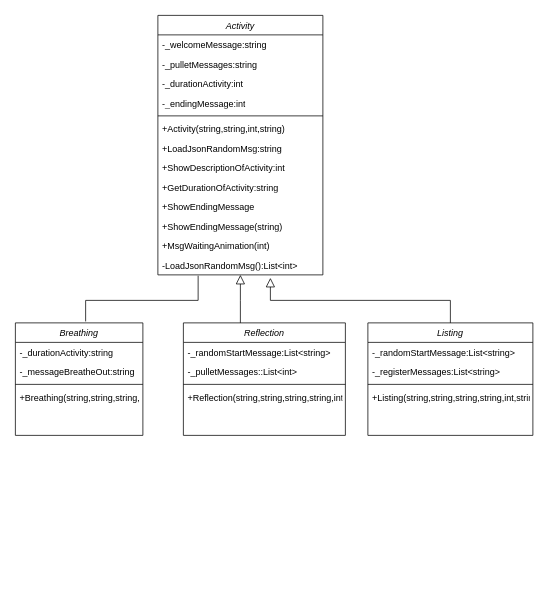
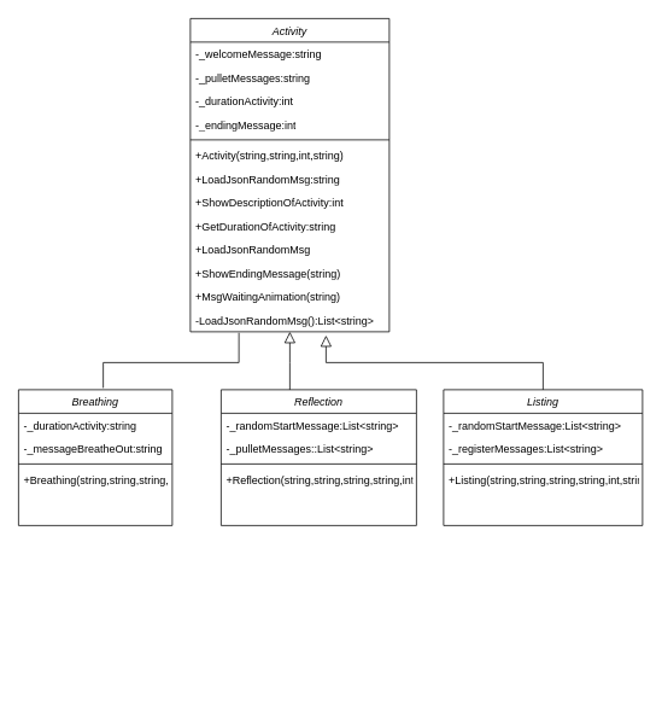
  <mxCell id="0" />
  <mxCell id="1" parent="0" />
  <mxCell id="2" value="" style="endArrow=none;endSize=10;endFill=0;shadow=0;strokeWidth=1;rounded=0;edgeStyle=elbowEdgeStyle;elbow=vertical;entryX=0.244;entryY=1.044;entryDx=0;entryDy=0;entryPerimeter=0;exitX=0.551;exitY=-0.013;exitDx=0;exitDy=0;exitPerimeter=0;" parent="1" source="3" target="31" edge="1"><mxGeometry width="160" relative="1" as="geometry"><mxPoint x="190" y="493" as="sourcePoint" /><mxPoint x="370" y="818" as="targetPoint" /><Array as="points"><mxPoint x="260" y="400" /><mxPoint x="230" y="400" /><mxPoint x="220" y="400" /><mxPoint x="180" y="400" /><mxPoint x="350" y="760" /></Array></mxGeometry></mxCell>
  <mxCell id="3" value="Breathing" style="swimlane;fontStyle=2;align=center;verticalAlign=top;childLayout=stackLayout;horizontal=1;startSize=26;horizontalStack=0;resizeParent=1;resizeLast=0;collapsible=1;marginBottom=0;rounded=0;shadow=0;strokeWidth=1;" vertex="1" parent="1"><mxGeometry x="20" y="430" width="170" height="150" as="geometry"><mxRectangle x="230" y="140" width="160" height="26" as="alternateBounds" /></mxGeometry></mxCell>
  <mxCell id="4" value="-_durationActivity:string" style="text;align=left;verticalAlign=top;spacingLeft=4;spacingRight=4;overflow=hidden;rotatable=0;points=[[0,0.5],[1,0.5]];portConstraint=eastwest;rounded=0;shadow=0;html=0;" vertex="1" parent="3"><mxGeometry y="26" width="170" height="26" as="geometry" /></mxCell>
  <mxCell id="5" value="-_messageBreatheOut:string" style="text;strokeColor=none;fillColor=none;align=left;verticalAlign=top;spacingLeft=4;spacingRight=4;overflow=hidden;rotatable=0;points=[[0,0.5],[1,0.5]];portConstraint=eastwest;whiteSpace=wrap;html=1;" vertex="1" parent="3"><mxGeometry y="52" width="170" height="26" as="geometry" /></mxCell>
  <mxCell id="6" value="" style="line;html=1;strokeWidth=1;align=left;verticalAlign=middle;spacingTop=-1;spacingLeft=3;spacingRight=3;rotatable=0;labelPosition=right;points=[];portConstraint=eastwest;" vertex="1" parent="3"><mxGeometry y="78" width="170" height="8" as="geometry" /></mxCell>
  <mxCell id="7" value="+Breathing(string,string,string,string,int,string)" style="text;align=left;verticalAlign=top;spacingLeft=4;spacingRight=4;overflow=hidden;rotatable=0;points=[[0,0.5],[1,0.5]];portConstraint=eastwest;" vertex="1" parent="3"><mxGeometry y="86" width="170" height="26" as="geometry" /></mxCell>
  <mxCell id="8" value="Reflection" style="swimlane;fontStyle=2;align=center;verticalAlign=top;childLayout=stackLayout;horizontal=1;startSize=26;horizontalStack=0;resizeParent=1;resizeLast=0;collapsible=1;marginBottom=0;rounded=0;shadow=0;strokeWidth=1;" vertex="1" parent="1"><mxGeometry x="244" y="430" width="216" height="150" as="geometry"><mxRectangle x="230" y="140" width="160" height="26" as="alternateBounds" /></mxGeometry></mxCell>
  <mxCell id="9" value="-_randomStartMessage:List&lt;string&gt;" style="text;align=left;verticalAlign=top;spacingLeft=4;spacingRight=4;overflow=hidden;rotatable=0;points=[[0,0.5],[1,0.5]];portConstraint=eastwest;rounded=0;shadow=0;html=0;" vertex="1" parent="8"><mxGeometry y="26" width="216" height="26" as="geometry" /></mxCell>
- <mxCell id="10" value="-_pulletMessages::List&amp;lt;int&amp;gt;" style="text;strokeColor=none;fillColor=none;align=left;verticalAlign=top;spacingLeft=4;spacingRight=4;overflow=hidden;rotatable=0;points=[[0,0.5],[1,0.5]];portConstraint=eastwest;whiteSpace=wrap;html=1;" vertex="1" parent="8"><mxGeometry y="52" width="216" height="26" as="geometry" /></mxCell>
+ <mxCell id="10" value="-_pulletMessages::List&amp;lt;string&amp;gt;" style="text;strokeColor=none;fillColor=none;align=left;verticalAlign=top;spacingLeft=4;spacingRight=4;overflow=hidden;rotatable=0;points=[[0,0.5],[1,0.5]];portConstraint=eastwest;whiteSpace=wrap;html=1;" vertex="1" parent="8"><mxGeometry y="52" width="216" height="26" as="geometry" /></mxCell>
  <mxCell id="11" value="" style="line;html=1;strokeWidth=1;align=left;verticalAlign=middle;spacingTop=-1;spacingLeft=3;spacingRight=3;rotatable=0;labelPosition=right;points=[];portConstraint=eastwest;" vertex="1" parent="8"><mxGeometry y="78" width="216" height="8" as="geometry" /></mxCell>
  <mxCell id="12" value="+Reflection(string,string,string,string,int,string)" style="text;align=left;verticalAlign=top;spacingLeft=4;spacingRight=4;overflow=hidden;rotatable=0;points=[[0,0.5],[1,0.5]];portConstraint=eastwest;" vertex="1" parent="8"><mxGeometry y="86" width="216" height="26" as="geometry" /></mxCell>
  <mxCell id="13" value="Listing" style="swimlane;fontStyle=2;align=center;verticalAlign=top;childLayout=stackLayout;horizontal=1;startSize=26;horizontalStack=0;resizeParent=1;resizeLast=0;collapsible=1;marginBottom=0;rounded=0;shadow=0;strokeWidth=1;" vertex="1" parent="1"><mxGeometry x="490" y="430" width="220" height="150" as="geometry"><mxRectangle x="230" y="140" width="160" height="26" as="alternateBounds" /></mxGeometry></mxCell>
  <mxCell id="14" value="-_randomStartMessage:List&lt;string&gt;" style="text;align=left;verticalAlign=top;spacingLeft=4;spacingRight=4;overflow=hidden;rotatable=0;points=[[0,0.5],[1,0.5]];portConstraint=eastwest;rounded=0;shadow=0;html=0;" vertex="1" parent="13"><mxGeometry y="26" width="220" height="26" as="geometry" /></mxCell>
  <mxCell id="15" value="-_registerMessages:List&amp;lt;string&amp;gt;" style="text;strokeColor=none;fillColor=none;align=left;verticalAlign=top;spacingLeft=4;spacingRight=4;overflow=hidden;rotatable=0;points=[[0,0.5],[1,0.5]];portConstraint=eastwest;whiteSpace=wrap;html=1;" vertex="1" parent="13"><mxGeometry y="52" width="220" height="26" as="geometry" /></mxCell>
  <mxCell id="16" value="" style="line;html=1;strokeWidth=1;align=left;verticalAlign=middle;spacingTop=-1;spacingLeft=3;spacingRight=3;rotatable=0;labelPosition=right;points=[];portConstraint=eastwest;" vertex="1" parent="13"><mxGeometry y="78" width="220" height="8" as="geometry" /></mxCell>
  <mxCell id="17" value="+Listing(string,string,string,string,int,string)" style="text;align=left;verticalAlign=top;spacingLeft=4;spacingRight=4;overflow=hidden;rotatable=0;points=[[0,0.5],[1,0.5]];portConstraint=eastwest;" vertex="1" parent="13"><mxGeometry y="86" width="220" height="26" as="geometry" /></mxCell>
  <mxCell id="18" value="Activity" style="swimlane;fontStyle=2;align=center;verticalAlign=top;childLayout=stackLayout;horizontal=1;startSize=26;horizontalStack=0;resizeParent=1;resizeLast=0;collapsible=1;marginBottom=0;rounded=0;shadow=0;strokeWidth=1;" vertex="1" parent="1"><mxGeometry x="210" y="20" width="220" height="346" as="geometry"><mxRectangle x="230" y="140" width="160" height="26" as="alternateBounds" /></mxGeometry></mxCell>
  <mxCell id="19" value="-_welcomeMessage:string" style="text;align=left;verticalAlign=top;spacingLeft=4;spacingRight=4;overflow=hidden;rotatable=0;points=[[0,0.5],[1,0.5]];portConstraint=eastwest;" vertex="1" parent="18"><mxGeometry y="26" width="220" height="26" as="geometry" /></mxCell>
  <mxCell id="20" value="-_pulletMessages:string" style="text;align=left;verticalAlign=top;spacingLeft=4;spacingRight=4;overflow=hidden;rotatable=0;points=[[0,0.5],[1,0.5]];portConstraint=eastwest;rounded=0;shadow=0;html=0;" vertex="1" parent="18"><mxGeometry y="52" width="220" height="26" as="geometry" /></mxCell>
  <mxCell id="21" value="-_durationActivity:int" style="text;strokeColor=none;fillColor=none;align=left;verticalAlign=top;spacingLeft=4;spacingRight=4;overflow=hidden;rotatable=0;points=[[0,0.5],[1,0.5]];portConstraint=eastwest;whiteSpace=wrap;html=1;" vertex="1" parent="18"><mxGeometry y="78" width="220" height="26" as="geometry" /></mxCell>
  <mxCell id="22" value="-_endingMessage:int" style="text;strokeColor=none;fillColor=none;align=left;verticalAlign=top;spacingLeft=4;spacingRight=4;overflow=hidden;rotatable=0;points=[[0,0.5],[1,0.5]];portConstraint=eastwest;whiteSpace=wrap;html=1;" vertex="1" parent="18"><mxGeometry y="104" width="220" height="26" as="geometry" /></mxCell>
  <mxCell id="23" value="" style="line;html=1;strokeWidth=1;align=left;verticalAlign=middle;spacingTop=-1;spacingLeft=3;spacingRight=3;rotatable=0;labelPosition=right;points=[];portConstraint=eastwest;" vertex="1" parent="18"><mxGeometry y="130" width="220" height="8" as="geometry" /></mxCell>
  <mxCell id="24" value="+Activity(string,string,int,string)" style="text;align=left;verticalAlign=top;spacingLeft=4;spacingRight=4;overflow=hidden;rotatable=0;points=[[0,0.5],[1,0.5]];portConstraint=eastwest;" vertex="1" parent="18"><mxGeometry y="138" width="220" height="26" as="geometry" /></mxCell>
  <mxCell id="25" value="+LoadJsonRandomMsg:string" style="text;strokeColor=none;fillColor=none;align=left;verticalAlign=top;spacingLeft=4;spacingRight=4;overflow=hidden;rotatable=0;points=[[0,0.5],[1,0.5]];portConstraint=eastwest;whiteSpace=wrap;html=1;" vertex="1" parent="18"><mxGeometry y="164" width="220" height="26" as="geometry" /></mxCell>
  <mxCell id="26" value="+ShowDescriptionOfActivity:int" style="text;strokeColor=none;fillColor=none;align=left;verticalAlign=top;spacingLeft=4;spacingRight=4;overflow=hidden;rotatable=0;points=[[0,0.5],[1,0.5]];portConstraint=eastwest;whiteSpace=wrap;html=1;" vertex="1" parent="18"><mxGeometry y="190" width="220" height="26" as="geometry" /></mxCell>
  <mxCell id="27" value="+GetDurationOfActivity:string" style="text;strokeColor=none;fillColor=none;align=left;verticalAlign=top;spacingLeft=4;spacingRight=4;overflow=hidden;rotatable=0;points=[[0,0.5],[1,0.5]];portConstraint=eastwest;whiteSpace=wrap;html=1;" vertex="1" parent="18"><mxGeometry y="216" width="220" height="26" as="geometry" /></mxCell>
- <mxCell id="28" value="+ShowEndingMessage" style="text;strokeColor=none;fillColor=none;align=left;verticalAlign=top;spacingLeft=4;spacingRight=4;overflow=hidden;rotatable=0;points=[[0,0.5],[1,0.5]];portConstraint=eastwest;whiteSpace=wrap;html=1;" vertex="1" parent="18"><mxGeometry y="242" width="220" height="26" as="geometry" /></mxCell>
+ <mxCell id="28" value="+LoadJsonRandomMsg" style="text;strokeColor=none;fillColor=none;align=left;verticalAlign=top;spacingLeft=4;spacingRight=4;overflow=hidden;rotatable=0;points=[[0,0.5],[1,0.5]];portConstraint=eastwest;whiteSpace=wrap;html=1;" vertex="1" parent="18"><mxGeometry y="242" width="220" height="26" as="geometry" /></mxCell>
  <mxCell id="29" value="+ShowEndingMessage(string)" style="text;strokeColor=none;fillColor=none;align=left;verticalAlign=top;spacingLeft=4;spacingRight=4;overflow=hidden;rotatable=0;points=[[0,0.5],[1,0.5]];portConstraint=eastwest;whiteSpace=wrap;html=1;" vertex="1" parent="18"><mxGeometry y="268" width="220" height="26" as="geometry" /></mxCell>
- <mxCell id="30" value="+MsgWaitingAnimation(int)" style="text;strokeColor=none;fillColor=none;align=left;verticalAlign=top;spacingLeft=4;spacingRight=4;overflow=hidden;rotatable=0;points=[[0,0.5],[1,0.5]];portConstraint=eastwest;whiteSpace=wrap;html=1;" vertex="1" parent="18"><mxGeometry y="294" width="220" height="26" as="geometry" /></mxCell>
- <mxCell id="31" value="-LoadJsonRandomMsg():List&amp;lt;int&amp;gt;" style="text;strokeColor=none;fillColor=none;align=left;verticalAlign=top;spacingLeft=4;spacingRight=4;overflow=hidden;rotatable=0;points=[[0,0.5],[1,0.5]];portConstraint=eastwest;whiteSpace=wrap;html=1;" vertex="1" parent="18"><mxGeometry y="320" width="220" height="26" as="geometry" /></mxCell>
+ <mxCell id="30" value="+MsgWaitingAnimation(string)" style="text;strokeColor=none;fillColor=none;align=left;verticalAlign=top;spacingLeft=4;spacingRight=4;overflow=hidden;rotatable=0;points=[[0,0.5],[1,0.5]];portConstraint=eastwest;whiteSpace=wrap;html=1;" vertex="1" parent="18"><mxGeometry y="294" width="220" height="26" as="geometry" /></mxCell>
+ <mxCell id="31" value="-LoadJsonRandomMsg():List&amp;lt;string&amp;gt;" style="text;strokeColor=none;fillColor=none;align=left;verticalAlign=top;spacingLeft=4;spacingRight=4;overflow=hidden;rotatable=0;points=[[0,0.5],[1,0.5]];portConstraint=eastwest;whiteSpace=wrap;html=1;" vertex="1" parent="18"><mxGeometry y="320" width="220" height="26" as="geometry" /></mxCell>
  <mxCell id="32" value="" style="endArrow=block;endSize=10;endFill=0;shadow=0;strokeWidth=1;rounded=0;edgeStyle=elbowEdgeStyle;elbow=vertical;" edge="1" parent="1" target="31"><mxGeometry width="160" relative="1" as="geometry"><mxPoint x="320" y="430" as="sourcePoint" /><mxPoint x="310" y="370" as="targetPoint" /><Array as="points"><mxPoint x="320" y="400" /><mxPoint x="262" y="400" /><mxPoint x="252" y="400" /><mxPoint x="212" y="400" /><mxPoint x="382" y="760" /></Array></mxGeometry></mxCell>
  <mxCell id="33" value="" style="endArrow=block;endSize=10;endFill=0;shadow=0;strokeWidth=1;rounded=0;edgeStyle=elbowEdgeStyle;elbow=vertical;exitX=0.5;exitY=0;exitDx=0;exitDy=0;" edge="1" parent="1" source="13"><mxGeometry width="160" relative="1" as="geometry"><mxPoint x="330" y="440" as="sourcePoint" /><mxPoint x="360" y="370" as="targetPoint" /><Array as="points"><mxPoint x="450" y="400" /><mxPoint x="440" y="400" /><mxPoint x="272" y="410" /><mxPoint x="262" y="410" /><mxPoint x="222" y="410" /><mxPoint x="392" y="770" /></Array></mxGeometry></mxCell>
